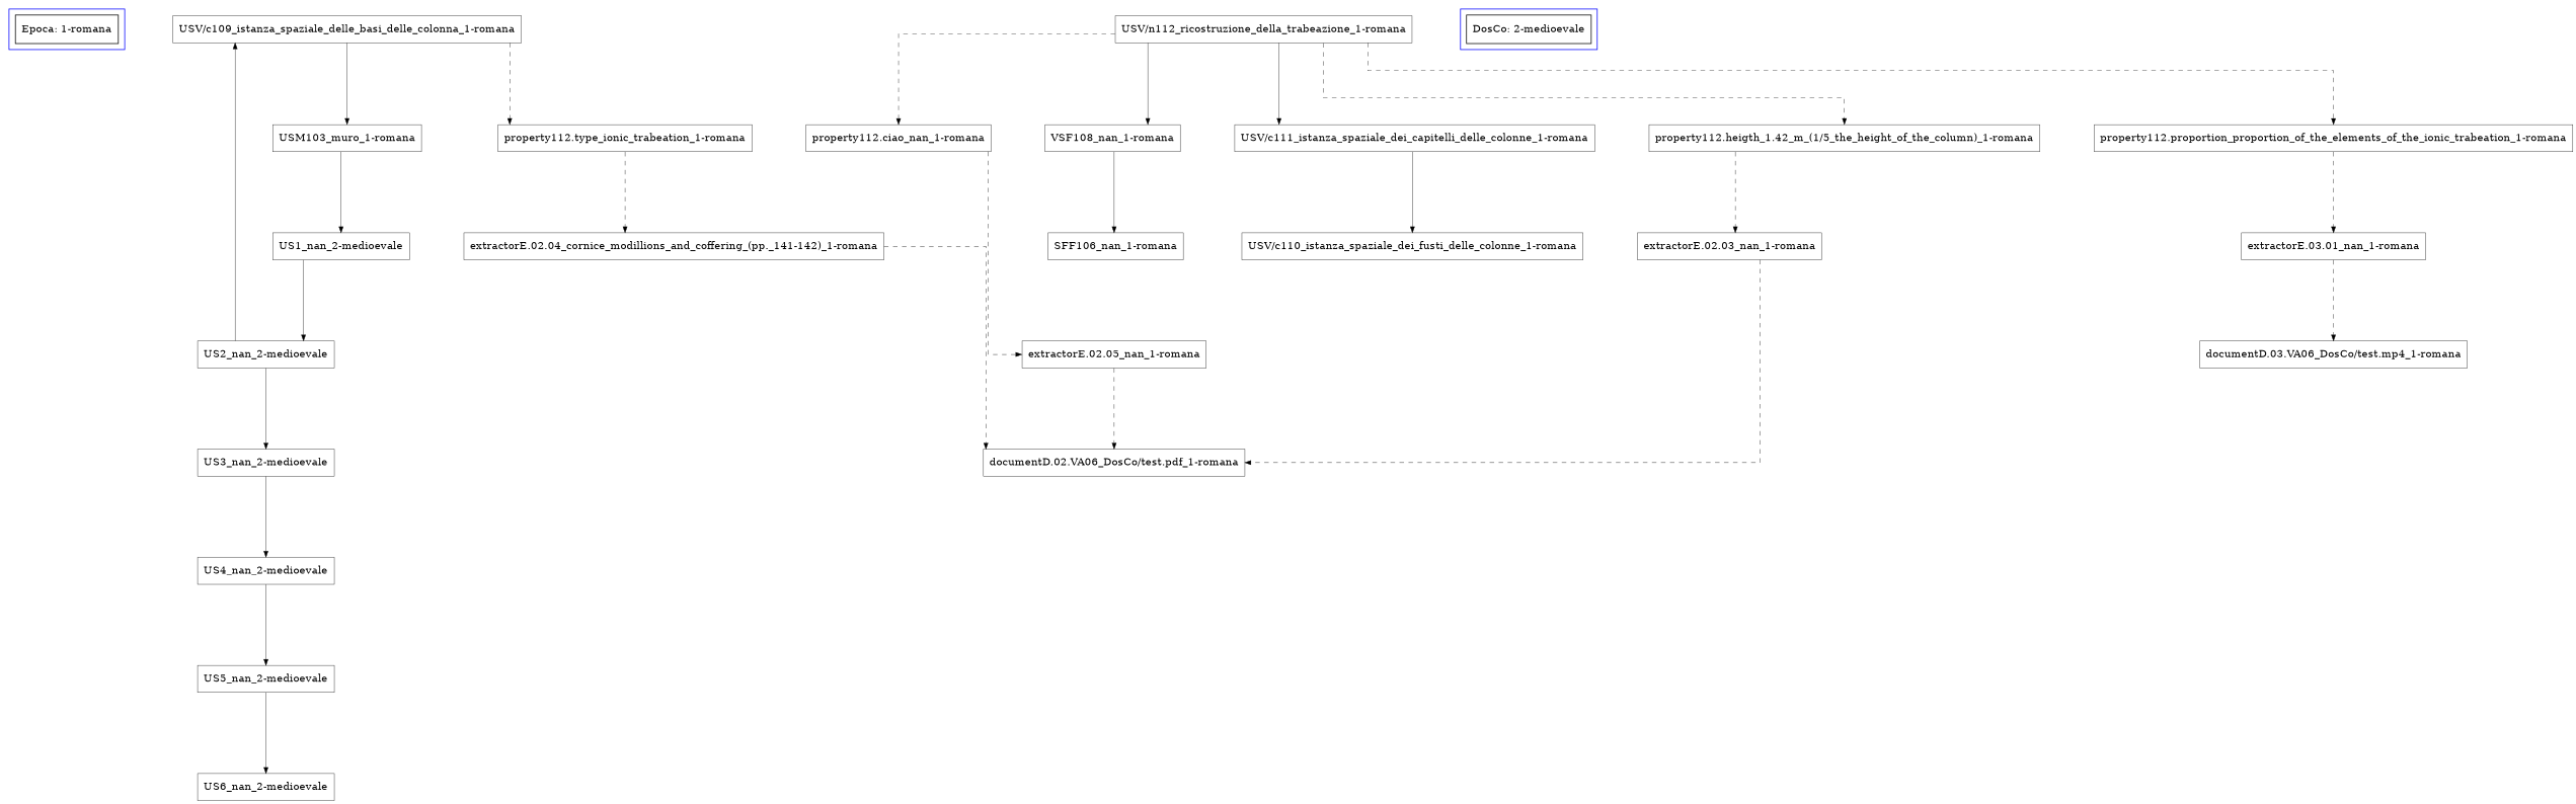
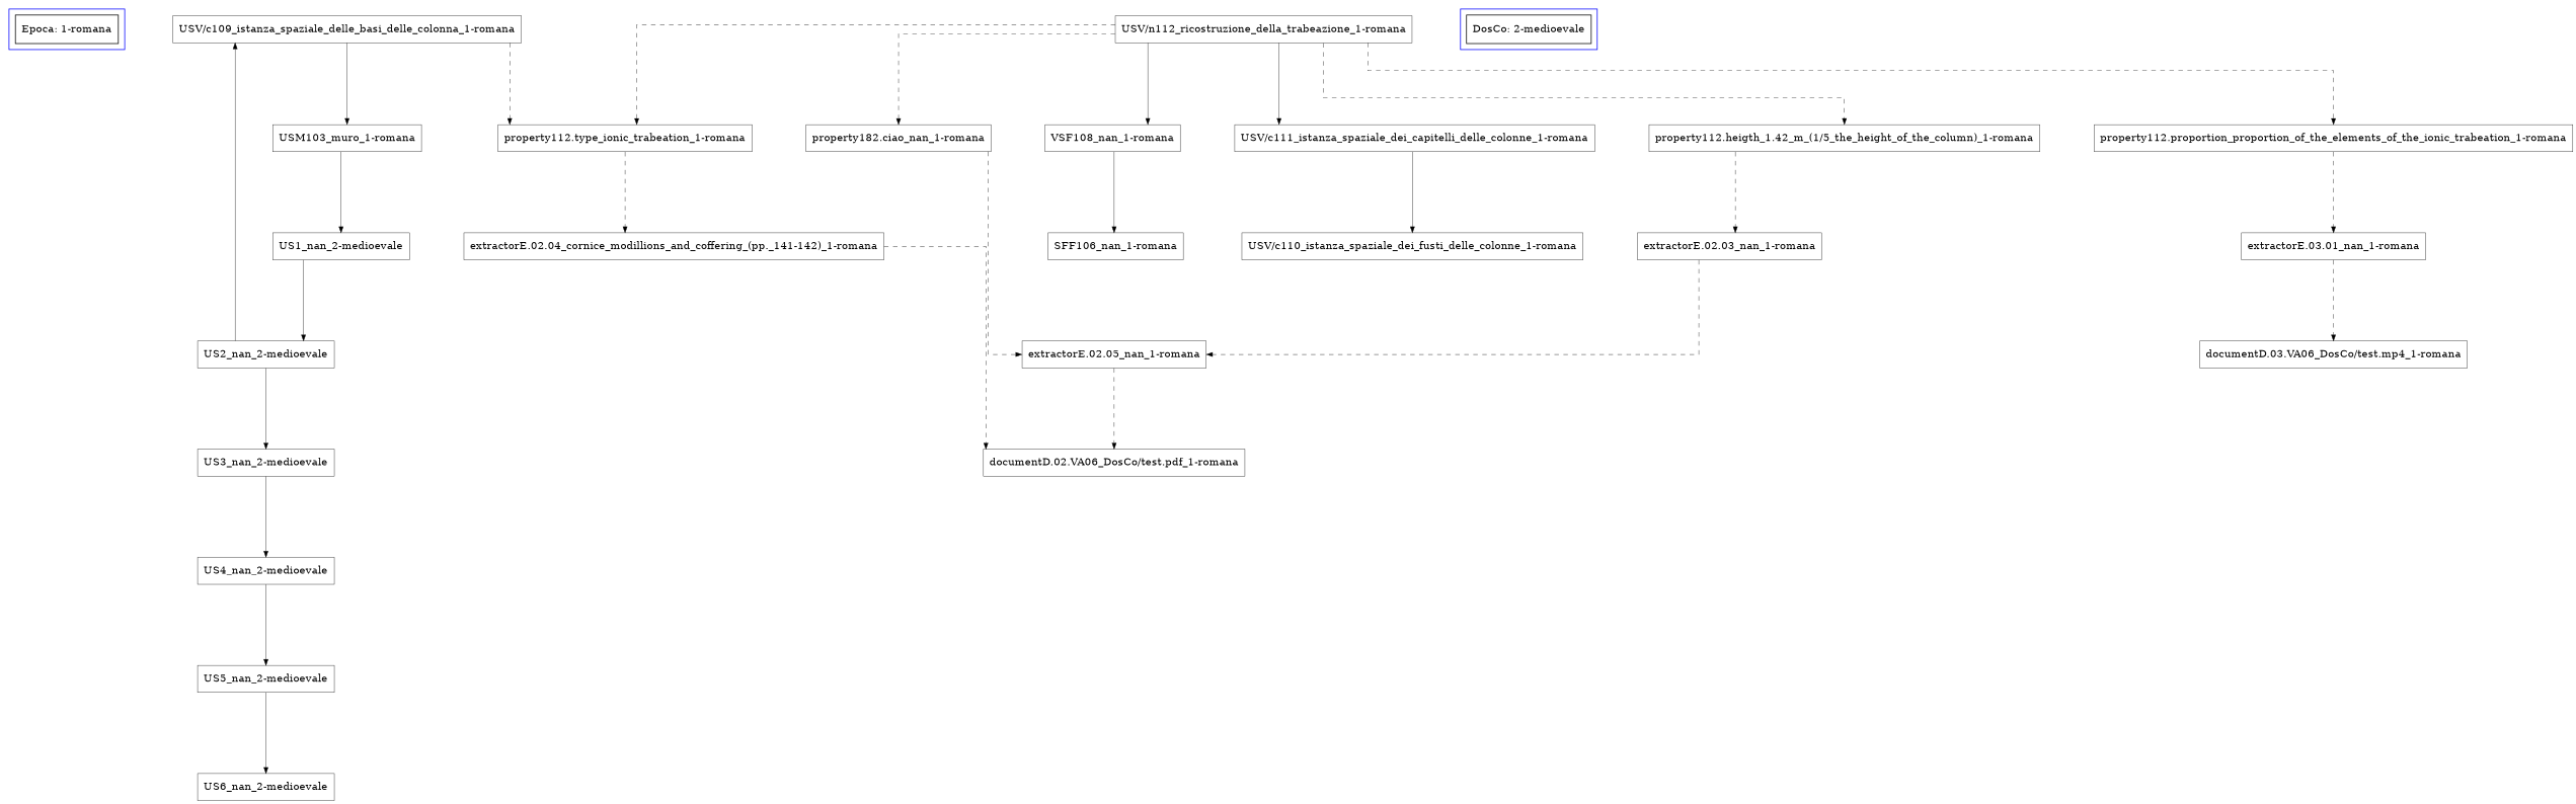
  digraph {
    compound=true
    nodesep=1
    rankdir=TB
    ranksep=1.5
    splines=ortho
    node [fillcolor=white shape=box style=filled color=black penwidth=.5]
    edge [arrowhead=normal arrowsize=.8 penwidth=.5 style=dashed]
    n1 [gradientangle=90 height=0.51389 label="Epoca: 1-romana" shape=record width=1.5451 color="" penwidth=""]
    "USV/c109_istanza_spaziale_delle_basi_delle_colonna_1-romana" [height=0.5 width=5.2535]
    "property112.type_ionic_trabeation_1-romana" [height=0.5 width=3.7326]
    "extractorE.02.04_cornice_modillions_and_coffering_(pp._141-142)_1-romana" [height=0.5 width=6.3264]
    "documentD.02.VA06_DosCo/test.pdf_1-romana" [height=0.5 width=4.0243]
    "USV/n112_ricostruzione_della_trabeazione_1-romana" [height=0.5 width=4.4097]
    "property112.heigth_1.42_m_(1/5_the_height_of_the_column)_1-romana" [height=0.5 width=5.8472]
    "property112.proportion_proportion_of_the_elements_of_the_ionic_trabeation_1-romana" [height=0.5 width=7.1493]
-   "property112.ciao_nan_1-romana" [height=0.5 width=2.7535]
+   "property112.ciao_nan_1-romana" [height=0.5 width=2.7535 label="property182.ciao_nan_1-romana"]
    "extractorE.02.03_nan_1-romana" [height=0.5 width=2.7118]
    "extractorE.03.01_nan_1-romana" [height=0.5 width=2.7118]
    "extractorE.02.05_nan_1-romana" [height=0.5 width=2.7118]
    "documentD.03.VA06_DosCo/test.mp4_1-romana" [height=0.5 width=4.0972]
    "USM103_muro_1-romana" [height=0.5 width=2.2639]
    "VSF108_nan_1-romana" [height=0.5 width=2.0764]
    "USV/c111_istanza_spaziale_dei_capitelli_delle_colonne_1-romana" [height=0.5 width=5.3993]
    "US1_nan_2-medioevale" [height=0.5 width=2.066]
    "SFF106_nan_1-romana" [height=0.5 width=2.0556]
    "USV/c110_istanza_spaziale_dei_fusti_delle_colonne_1-romana" [height=0.5 width=5.1493]
    "US2_nan_2-medioevale" [height=0.5 width=2.066]
    "US3_nan_2-medioevale" [height=0.5 width=2.066]
    "US4_nan_2-medioevale" [height=0.5 width=2.066]
    "US5_nan_2-medioevale" [height=0.5 width=2.066]
    "US6_nan_2-medioevale" [height=0.5 width=2.066]
    n25 [gradientangle=90 height=0.51389 label="DosCo: 2-medioevale" shape=record width=1.8368 color="" penwidth=""]
    subgraph cluster_1 {
      color=blue
      n1
    }
    subgraph sub_2 {
    }
    subgraph sub_3 {
      "USV/c109_istanza_spaziale_delle_basi_delle_colonna_1-romana"
      "property112.type_ionic_trabeation_1-romana"
      "extractorE.02.04_cornice_modillions_and_coffering_(pp._141-142)_1-romana"
      "documentD.02.VA06_DosCo/test.pdf_1-romana"
      "USV/n112_ricostruzione_della_trabeazione_1-romana"
      "property112.heigth_1.42_m_(1/5_the_height_of_the_column)_1-romana"
      "property112.proportion_proportion_of_the_elements_of_the_ionic_trabeation_1-romana"
      "property112.ciao_nan_1-romana"
      "extractorE.02.03_nan_1-romana"
      "extractorE.03.01_nan_1-romana"
      "extractorE.02.05_nan_1-romana"
      "documentD.03.VA06_DosCo/test.mp4_1-romana"
    }
    subgraph sub_4 {
      "USV/c109_istanza_spaziale_delle_basi_delle_colonna_1-romana"
      "USV/n112_ricostruzione_della_trabeazione_1-romana"
      "USM103_muro_1-romana"
      "VSF108_nan_1-romana"
      "USV/c111_istanza_spaziale_dei_capitelli_delle_colonne_1-romana"
      "US1_nan_2-medioevale"
      "SFF106_nan_1-romana"
      "USV/c110_istanza_spaziale_dei_fusti_delle_colonne_1-romana"
      "US2_nan_2-medioevale"
      "US3_nan_2-medioevale"
      "US4_nan_2-medioevale"
      "US5_nan_2-medioevale"
      "US6_nan_2-medioevale"
    }
    subgraph cluster_5 {
      color=blue
      n25
    }
    "USV/c109_istanza_spaziale_delle_basi_delle_colonna_1-romana" -> "property112.type_ionic_trabeation_1-romana"
    "USV/c109_istanza_spaziale_delle_basi_delle_colonna_1-romana" -> "USM103_muro_1-romana" [style=solid]
    "property112.type_ionic_trabeation_1-romana" -> "extractorE.02.04_cornice_modillions_and_coffering_(pp._141-142)_1-romana"
    "extractorE.02.04_cornice_modillions_and_coffering_(pp._141-142)_1-romana" -> "documentD.02.VA06_DosCo/test.pdf_1-romana"
+   "USV/n112_ricostruzione_della_trabeazione_1-romana" -> "property112.type_ionic_trabeation_1-romana"
    "USV/n112_ricostruzione_della_trabeazione_1-romana" -> "property112.heigth_1.42_m_(1/5_the_height_of_the_column)_1-romana"
    "USV/n112_ricostruzione_della_trabeazione_1-romana" -> "property112.proportion_proportion_of_the_elements_of_the_ionic_trabeation_1-romana"
    "USV/n112_ricostruzione_della_trabeazione_1-romana" -> "property112.ciao_nan_1-romana"
    "USV/n112_ricostruzione_della_trabeazione_1-romana" -> "VSF108_nan_1-romana" [style=solid]
    "USV/n112_ricostruzione_della_trabeazione_1-romana" -> "USV/c111_istanza_spaziale_dei_capitelli_delle_colonne_1-romana" [style=solid]
    "property112.heigth_1.42_m_(1/5_the_height_of_the_column)_1-romana" -> "extractorE.02.03_nan_1-romana"
    "property112.proportion_proportion_of_the_elements_of_the_ionic_trabeation_1-romana" -> "extractorE.03.01_nan_1-romana"
    "property112.ciao_nan_1-romana" -> "extractorE.02.05_nan_1-romana"
-   "extractorE.02.03_nan_1-romana" -> "documentD.02.VA06_DosCo/test.pdf_1-romana"
+   "extractorE.02.03_nan_1-romana" -> "extractorE.02.05_nan_1-romana"
    "extractorE.03.01_nan_1-romana" -> "documentD.03.VA06_DosCo/test.mp4_1-romana"
    "extractorE.02.05_nan_1-romana" -> "documentD.02.VA06_DosCo/test.pdf_1-romana"
    "USM103_muro_1-romana" -> "US1_nan_2-medioevale" [style=solid]
    "VSF108_nan_1-romana" -> "SFF106_nan_1-romana" [style=solid]
    "USV/c111_istanza_spaziale_dei_capitelli_delle_colonne_1-romana" -> "USV/c110_istanza_spaziale_dei_fusti_delle_colonne_1-romana" [style=solid]
    "US1_nan_2-medioevale" -> "US2_nan_2-medioevale" [style=solid]
    "US2_nan_2-medioevale" -> "USV/c109_istanza_spaziale_delle_basi_delle_colonna_1-romana" [style=solid]
    "US2_nan_2-medioevale" -> "US3_nan_2-medioevale" [style=solid]
    "US3_nan_2-medioevale" -> "US4_nan_2-medioevale" [style=solid]
    "US4_nan_2-medioevale" -> "US5_nan_2-medioevale" [style=solid]
    "US5_nan_2-medioevale" -> "US6_nan_2-medioevale" [style=solid]
  }
